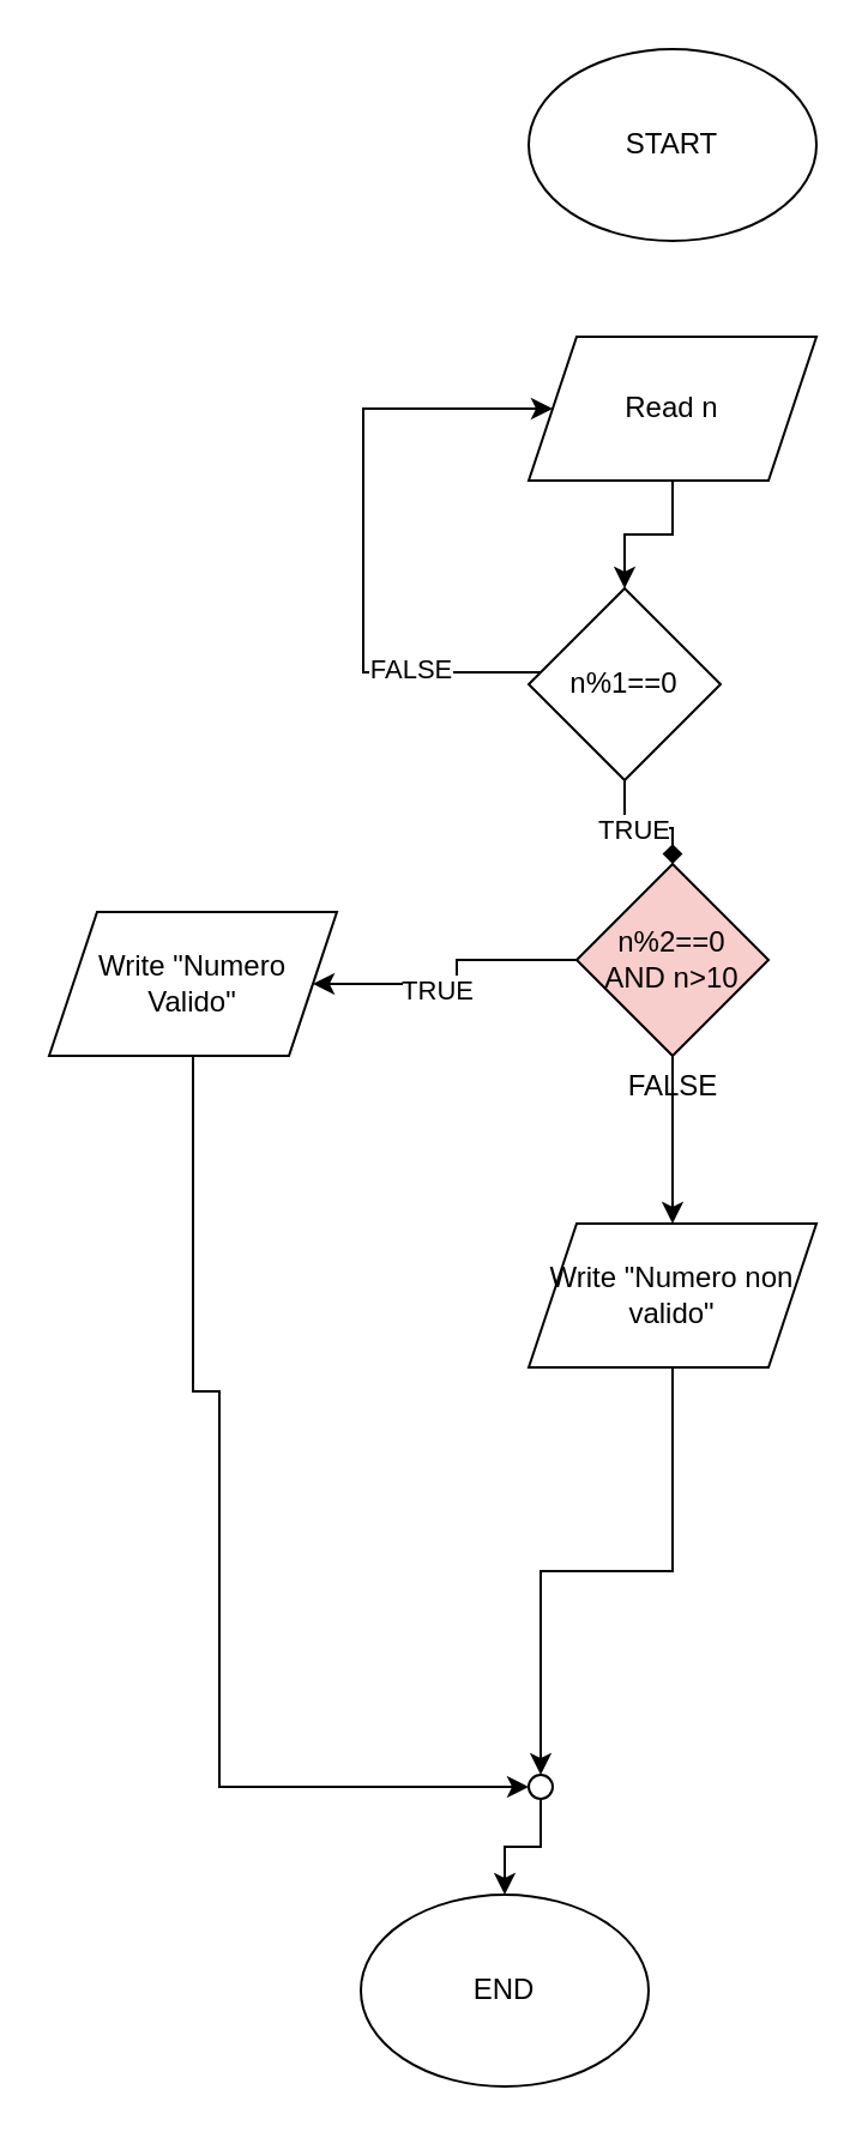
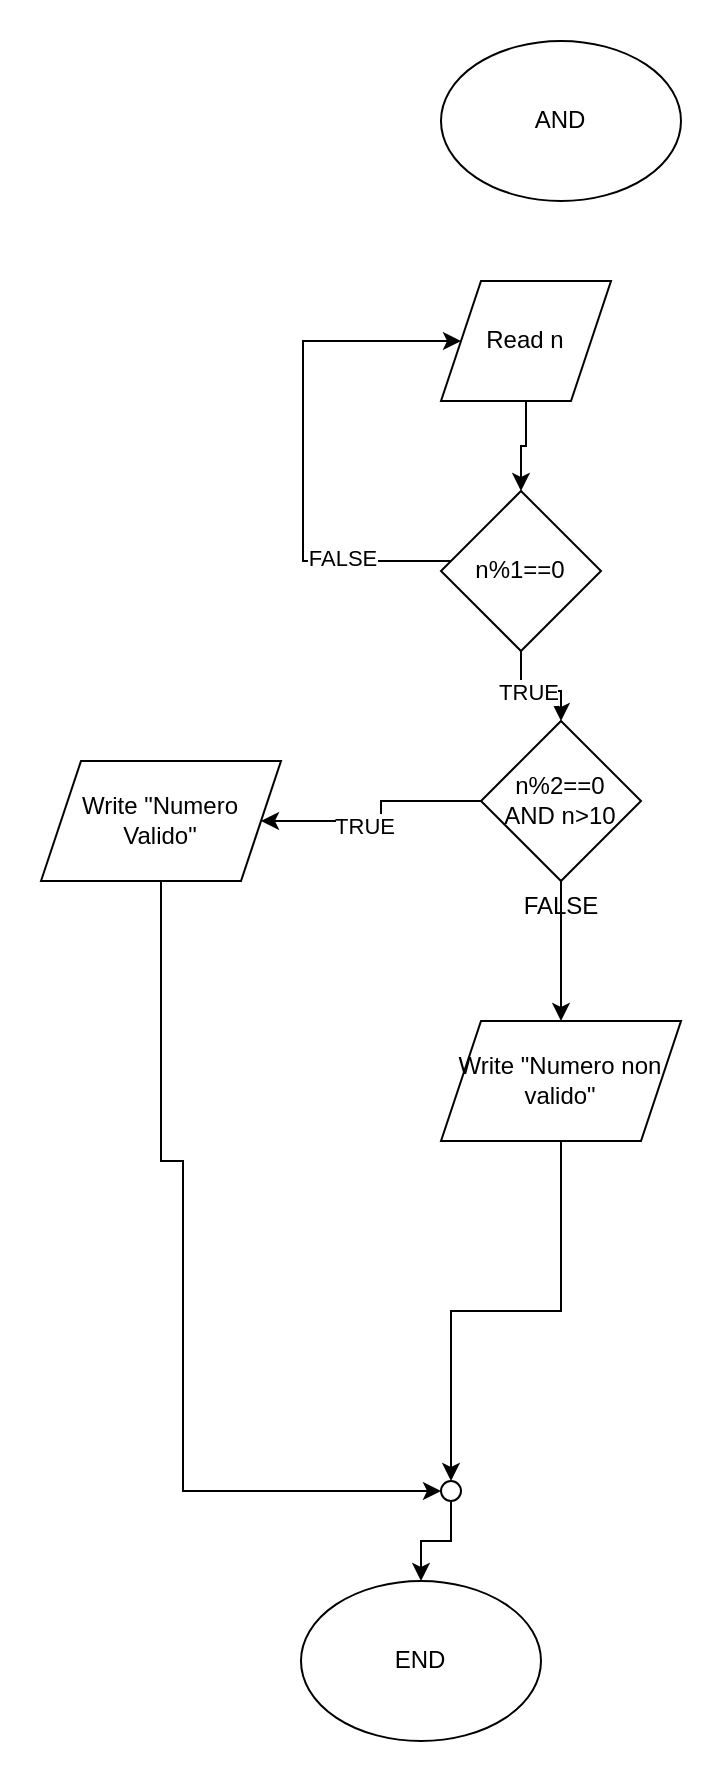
  <mxCell id="0" />
  <mxCell id="1" parent="0" />
- <mxCell id="2" value="START" style="ellipse;whiteSpace=wrap;html=1;" vertex="1" parent="1"><mxGeometry x="220" y="20" width="120" height="80" as="geometry" /></mxCell>
+ <mxCell id="2" value="AND" style="ellipse;whiteSpace=wrap;html=1;" vertex="1" parent="1"><mxGeometry x="220" y="20" width="120" height="80" as="geometry" /></mxCell>
  <mxCell id="3" value="" style="edgeStyle=orthogonalEdgeStyle;rounded=0;orthogonalLoop=1;jettySize=auto;html=1;" edge="1" parent="1" source="4" target="9"><mxGeometry relative="1" as="geometry" /></mxCell>
- <mxCell id="4" value="Read n" style="shape=parallelogram;perimeter=parallelogramPerimeter;whiteSpace=wrap;html=1;fixedSize=1;" vertex="1" parent="1"><mxGeometry x="220" y="140" width="120" height="60" as="geometry" /></mxCell>
- <mxCell id="5" style="edgeStyle=orthogonalEdgeStyle;rounded=0;orthogonalLoop=1;jettySize=auto;html=1;entryX=0.5;entryY=0;entryDx=0;entryDy=0;endArrow=diamond;" edge="1" parent="1" source="9" target="13"><mxGeometry relative="1" as="geometry" /></mxCell>
+ <mxCell id="4" value="Read n" style="shape=parallelogram;perimeter=parallelogramPerimeter;whiteSpace=wrap;html=1;fixedSize=1;" vertex="1" parent="1"><mxGeometry x="220" y="140" width="85" height="60" as="geometry" /></mxCell>
+ <mxCell id="5" style="edgeStyle=orthogonalEdgeStyle;rounded=0;orthogonalLoop=1;jettySize=auto;html=1;entryX=0.5;entryY=0;entryDx=0;entryDy=0;" edge="1" parent="1" source="9" target="13"><mxGeometry relative="1" as="geometry" /></mxCell>
  <mxCell id="6" value="TRUE" style="edgeLabel;html=1;align=center;verticalAlign=middle;resizable=0;points=[];" vertex="1" connectable="0" parent="5"><mxGeometry x="-0.15" relative="1" as="geometry"><mxPoint as="offset" /></mxGeometry></mxCell>
  <mxCell id="7" style="edgeStyle=orthogonalEdgeStyle;rounded=0;orthogonalLoop=1;jettySize=auto;html=1;" edge="1" parent="1" source="9" target="4"><mxGeometry relative="1" as="geometry"><mxPoint x="150" y="170" as="targetPoint" /><Array as="points"><mxPoint x="151" y="280" /><mxPoint x="151" y="170" /></Array></mxGeometry></mxCell>
  <mxCell id="8" value="FALSE" style="edgeLabel;html=1;align=center;verticalAlign=middle;resizable=0;points=[];" vertex="1" connectable="0" parent="7"><mxGeometry x="-0.583" y="-2" relative="1" as="geometry"><mxPoint as="offset" /></mxGeometry></mxCell>
  <mxCell id="9" value="n%1==0" style="rhombus;whiteSpace=wrap;html=1;" vertex="1" parent="1"><mxGeometry x="220" y="245" width="80" height="80" as="geometry" /></mxCell>
  <mxCell id="10" value="" style="edgeStyle=orthogonalEdgeStyle;rounded=0;orthogonalLoop=1;jettySize=auto;html=1;" edge="1" parent="1" source="13" target="15"><mxGeometry relative="1" as="geometry" /></mxCell>
  <mxCell id="11" value="TRUE" style="edgeLabel;html=1;align=center;verticalAlign=middle;resizable=0;points=[];" vertex="1" connectable="0" parent="10"><mxGeometry x="0.15" y="2" relative="1" as="geometry"><mxPoint as="offset" /></mxGeometry></mxCell>
  <mxCell id="12" value="" style="edgeStyle=orthogonalEdgeStyle;rounded=0;orthogonalLoop=1;jettySize=auto;html=1;" edge="1" parent="1" source="13" target="17"><mxGeometry relative="1" as="geometry" /></mxCell>
- <mxCell id="13" value="&lt;div&gt;n%2==0&lt;/div&gt;&lt;div&gt;AND n&amp;gt;10&lt;br&gt;&lt;/div&gt;" style="rhombus;whiteSpace=wrap;html=1;fillColor=#f8cecc;" vertex="1" parent="1"><mxGeometry x="240" y="360" width="80" height="80" as="geometry" /></mxCell>
+ <mxCell id="13" value="&lt;div&gt;n%2==0&lt;/div&gt;&lt;div&gt;AND n&amp;gt;10&lt;br&gt;&lt;/div&gt;" style="rhombus;whiteSpace=wrap;html=1;" vertex="1" parent="1"><mxGeometry x="240" y="360" width="80" height="80" as="geometry" /></mxCell>
  <mxCell id="14" style="edgeStyle=orthogonalEdgeStyle;rounded=0;orthogonalLoop=1;jettySize=auto;html=1;" edge="1" parent="1" source="15" target="20"><mxGeometry relative="1" as="geometry"><mxPoint x="260" y="710" as="targetPoint" /><Array as="points"><mxPoint x="80" y="580" /><mxPoint x="91" y="580" /></Array></mxGeometry></mxCell>
  <mxCell id="15" value="Write &quot;Numero Valido&quot;" style="shape=parallelogram;perimeter=parallelogramPerimeter;whiteSpace=wrap;html=1;fixedSize=1;" vertex="1" parent="1"><mxGeometry x="20" y="380" width="120" height="60" as="geometry" /></mxCell>
  <mxCell id="16" style="edgeStyle=orthogonalEdgeStyle;rounded=0;orthogonalLoop=1;jettySize=auto;html=1;entryX=0.5;entryY=0;entryDx=0;entryDy=0;" edge="1" parent="1" source="17" target="20"><mxGeometry relative="1" as="geometry" /></mxCell>
  <mxCell id="17" value="Write &quot;Numero non valido&quot;" style="shape=parallelogram;perimeter=parallelogramPerimeter;whiteSpace=wrap;html=1;fixedSize=1;" vertex="1" parent="1"><mxGeometry x="220" y="510" width="120" height="60" as="geometry" /></mxCell>
  <mxCell id="18" value="FALSE" style="text;html=1;align=center;verticalAlign=middle;resizable=0;points=[];autosize=1;strokeColor=none;fillColor=none;" vertex="1" parent="1"><mxGeometry x="250" y="438" width="60" height="30" as="geometry" /></mxCell>
  <mxCell id="19" value="" style="edgeStyle=orthogonalEdgeStyle;rounded=0;orthogonalLoop=1;jettySize=auto;html=1;" edge="1" parent="1" source="20" target="21"><mxGeometry relative="1" as="geometry" /></mxCell>
  <mxCell id="20" value="" style="ellipse;whiteSpace=wrap;html=1;aspect=fixed;" vertex="1" parent="1"><mxGeometry x="220" y="740" width="10" height="10" as="geometry" /></mxCell>
  <mxCell id="21" value="END" style="ellipse;whiteSpace=wrap;html=1;" vertex="1" parent="1"><mxGeometry x="150" y="790" width="120" height="80" as="geometry" /></mxCell>
